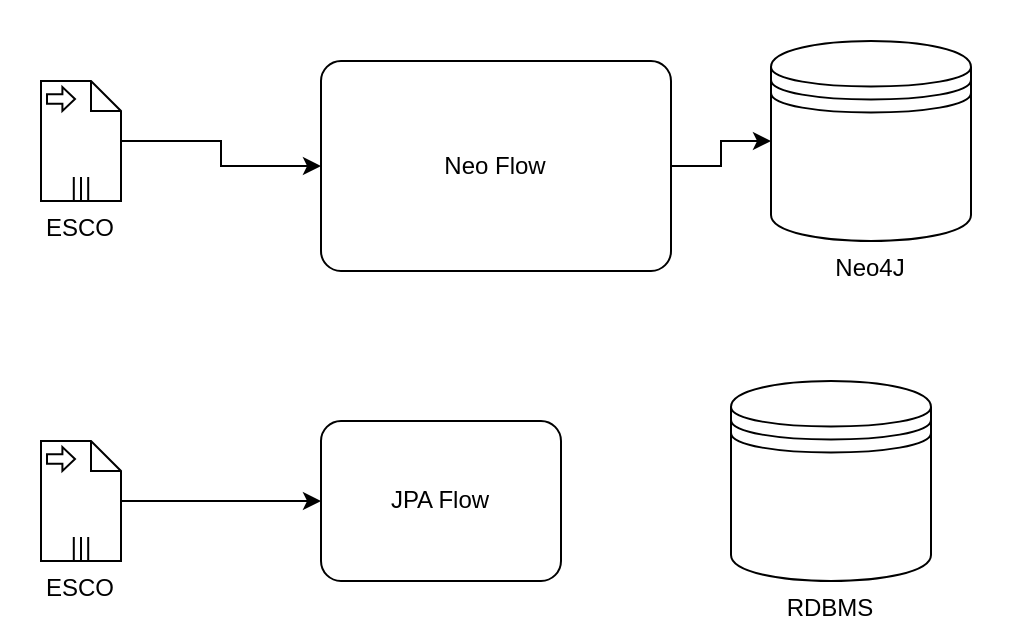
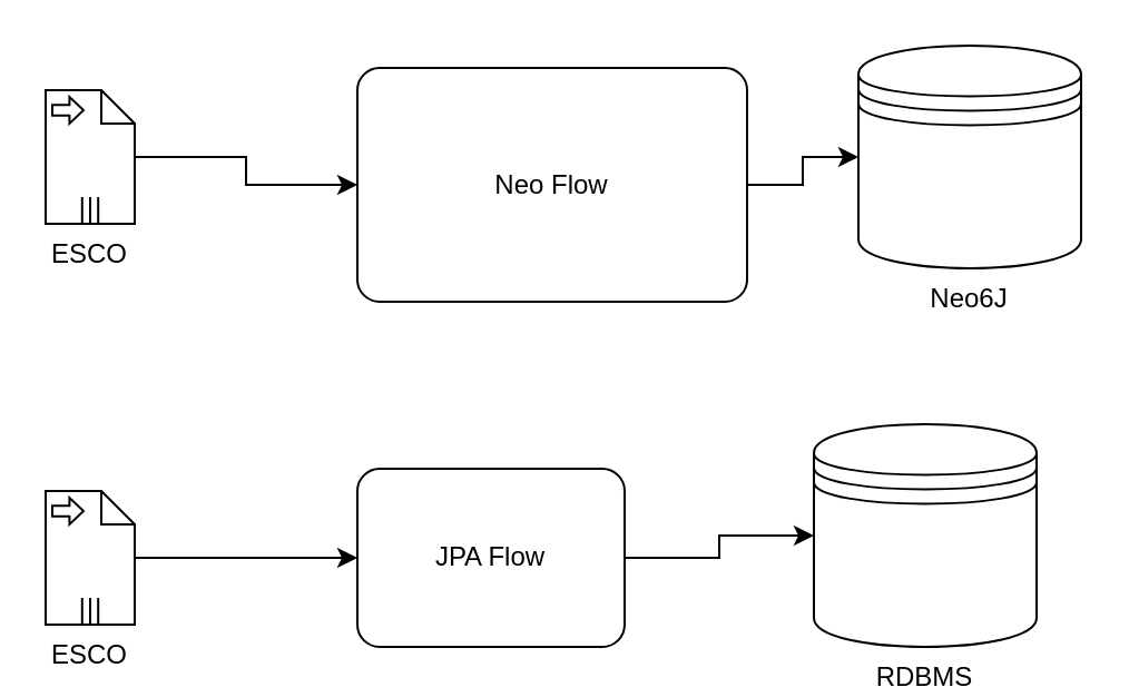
  <mxCell id="0" />
  <mxCell id="1" parent="0" />
  <mxCell id="2" style="edgeStyle=orthogonalEdgeStyle;rounded=0;orthogonalLoop=1;jettySize=auto;html=1;" edge="1" parent="1" source="3" target="4"><mxGeometry relative="1" as="geometry" /></mxCell>
  <mxCell id="3" value="Neo Flow" style="points=[[0.25,0,0],[0.5,0,0],[0.75,0,0],[1,0.25,0],[1,0.5,0],[1,0.75,0],[0.75,1,0],[0.5,1,0],[0.25,1,0],[0,0.75,0],[0,0.5,0],[0,0.25,0]];shape=mxgraph.bpmn.task;whiteSpace=wrap;rectStyle=rounded;size=10;taskMarker=abstract;" vertex="1" parent="1"><mxGeometry x="160" y="30" width="175" height="105" as="geometry" /></mxCell>
- <mxCell id="4" value="Neo4J" style="shape=datastore;whiteSpace=wrap;html=1;labelPosition=center;verticalLabelPosition=bottom;align=center;verticalAlign=top;" vertex="1" parent="1"><mxGeometry x="385" y="20" width="100" height="100" as="geometry" /></mxCell>
+ <mxCell id="4" value="Neo6J" style="shape=datastore;whiteSpace=wrap;html=1;labelPosition=center;verticalLabelPosition=bottom;align=center;verticalAlign=top;" vertex="1" parent="1"><mxGeometry x="385" y="20" width="100" height="100" as="geometry" /></mxCell>
  <mxCell id="5" value="RDBMS" style="shape=datastore;whiteSpace=wrap;html=1;labelPosition=center;verticalLabelPosition=bottom;align=center;verticalAlign=top;" vertex="1" parent="1"><mxGeometry x="365" y="190" width="100" height="100" as="geometry" /></mxCell>
  <mxCell id="6" style="edgeStyle=orthogonalEdgeStyle;rounded=0;orthogonalLoop=1;jettySize=auto;html=1;" edge="1" parent="1" source="7" target="3"><mxGeometry relative="1" as="geometry" /></mxCell>
  <mxCell id="7" value="ESCO" style="shape=mxgraph.bpmn.data;labelPosition=center;verticalLabelPosition=bottom;align=center;verticalAlign=top;whiteSpace=wrap;size=15;html=1;bpmnTransferType=input;isCollection=1;" vertex="1" parent="1"><mxGeometry x="20" y="40" width="40" height="60" as="geometry" /></mxCell>
+ <mxCell id="8" style="edgeStyle=orthogonalEdgeStyle;rounded=0;orthogonalLoop=1;jettySize=auto;html=1;" edge="1" parent="1" source="9" target="5"><mxGeometry relative="1" as="geometry" /></mxCell>
  <mxCell id="9" value="JPA Flow" style="points=[[0.25,0,0],[0.5,0,0],[0.75,0,0],[1,0.25,0],[1,0.5,0],[1,0.75,0],[0.75,1,0],[0.5,1,0],[0.25,1,0],[0,0.75,0],[0,0.5,0],[0,0.25,0]];shape=mxgraph.bpmn.task;whiteSpace=wrap;rectStyle=rounded;size=10;taskMarker=abstract;" vertex="1" parent="1"><mxGeometry x="160" y="210" width="120" height="80" as="geometry" /></mxCell>
  <mxCell id="10" style="edgeStyle=orthogonalEdgeStyle;rounded=0;orthogonalLoop=1;jettySize=auto;html=1;" edge="1" parent="1" source="11" target="9"><mxGeometry relative="1" as="geometry" /></mxCell>
  <mxCell id="11" value="ESCO" style="shape=mxgraph.bpmn.data;labelPosition=center;verticalLabelPosition=bottom;align=center;verticalAlign=top;whiteSpace=wrap;size=15;html=1;bpmnTransferType=input;isCollection=1;" vertex="1" parent="1"><mxGeometry x="20" y="220" width="40" height="60" as="geometry" /></mxCell>
